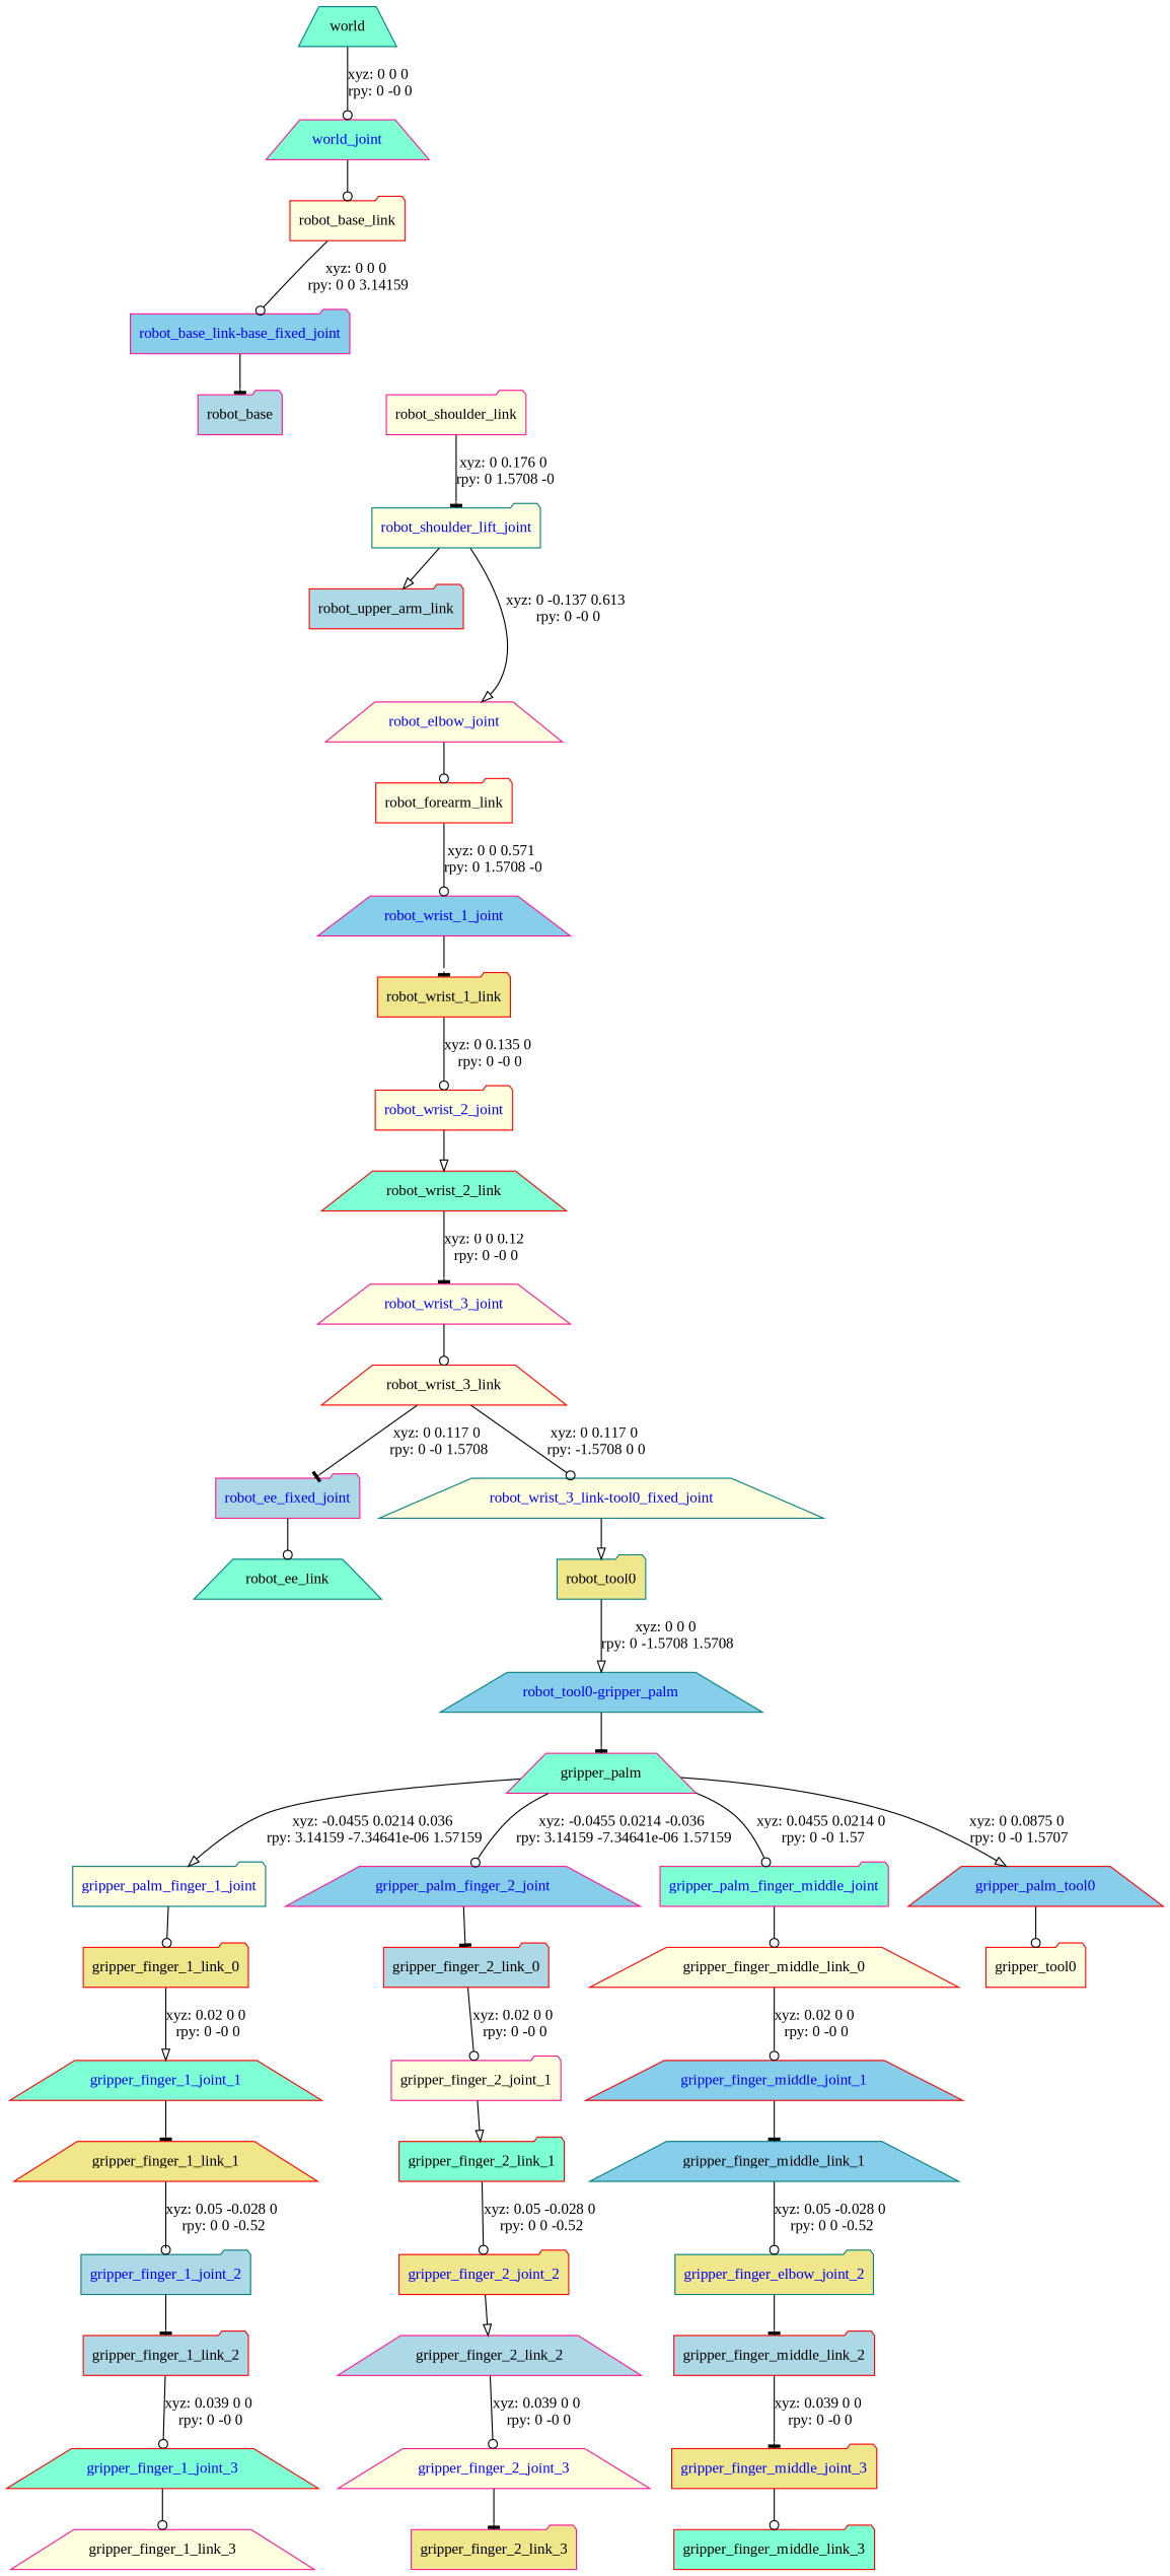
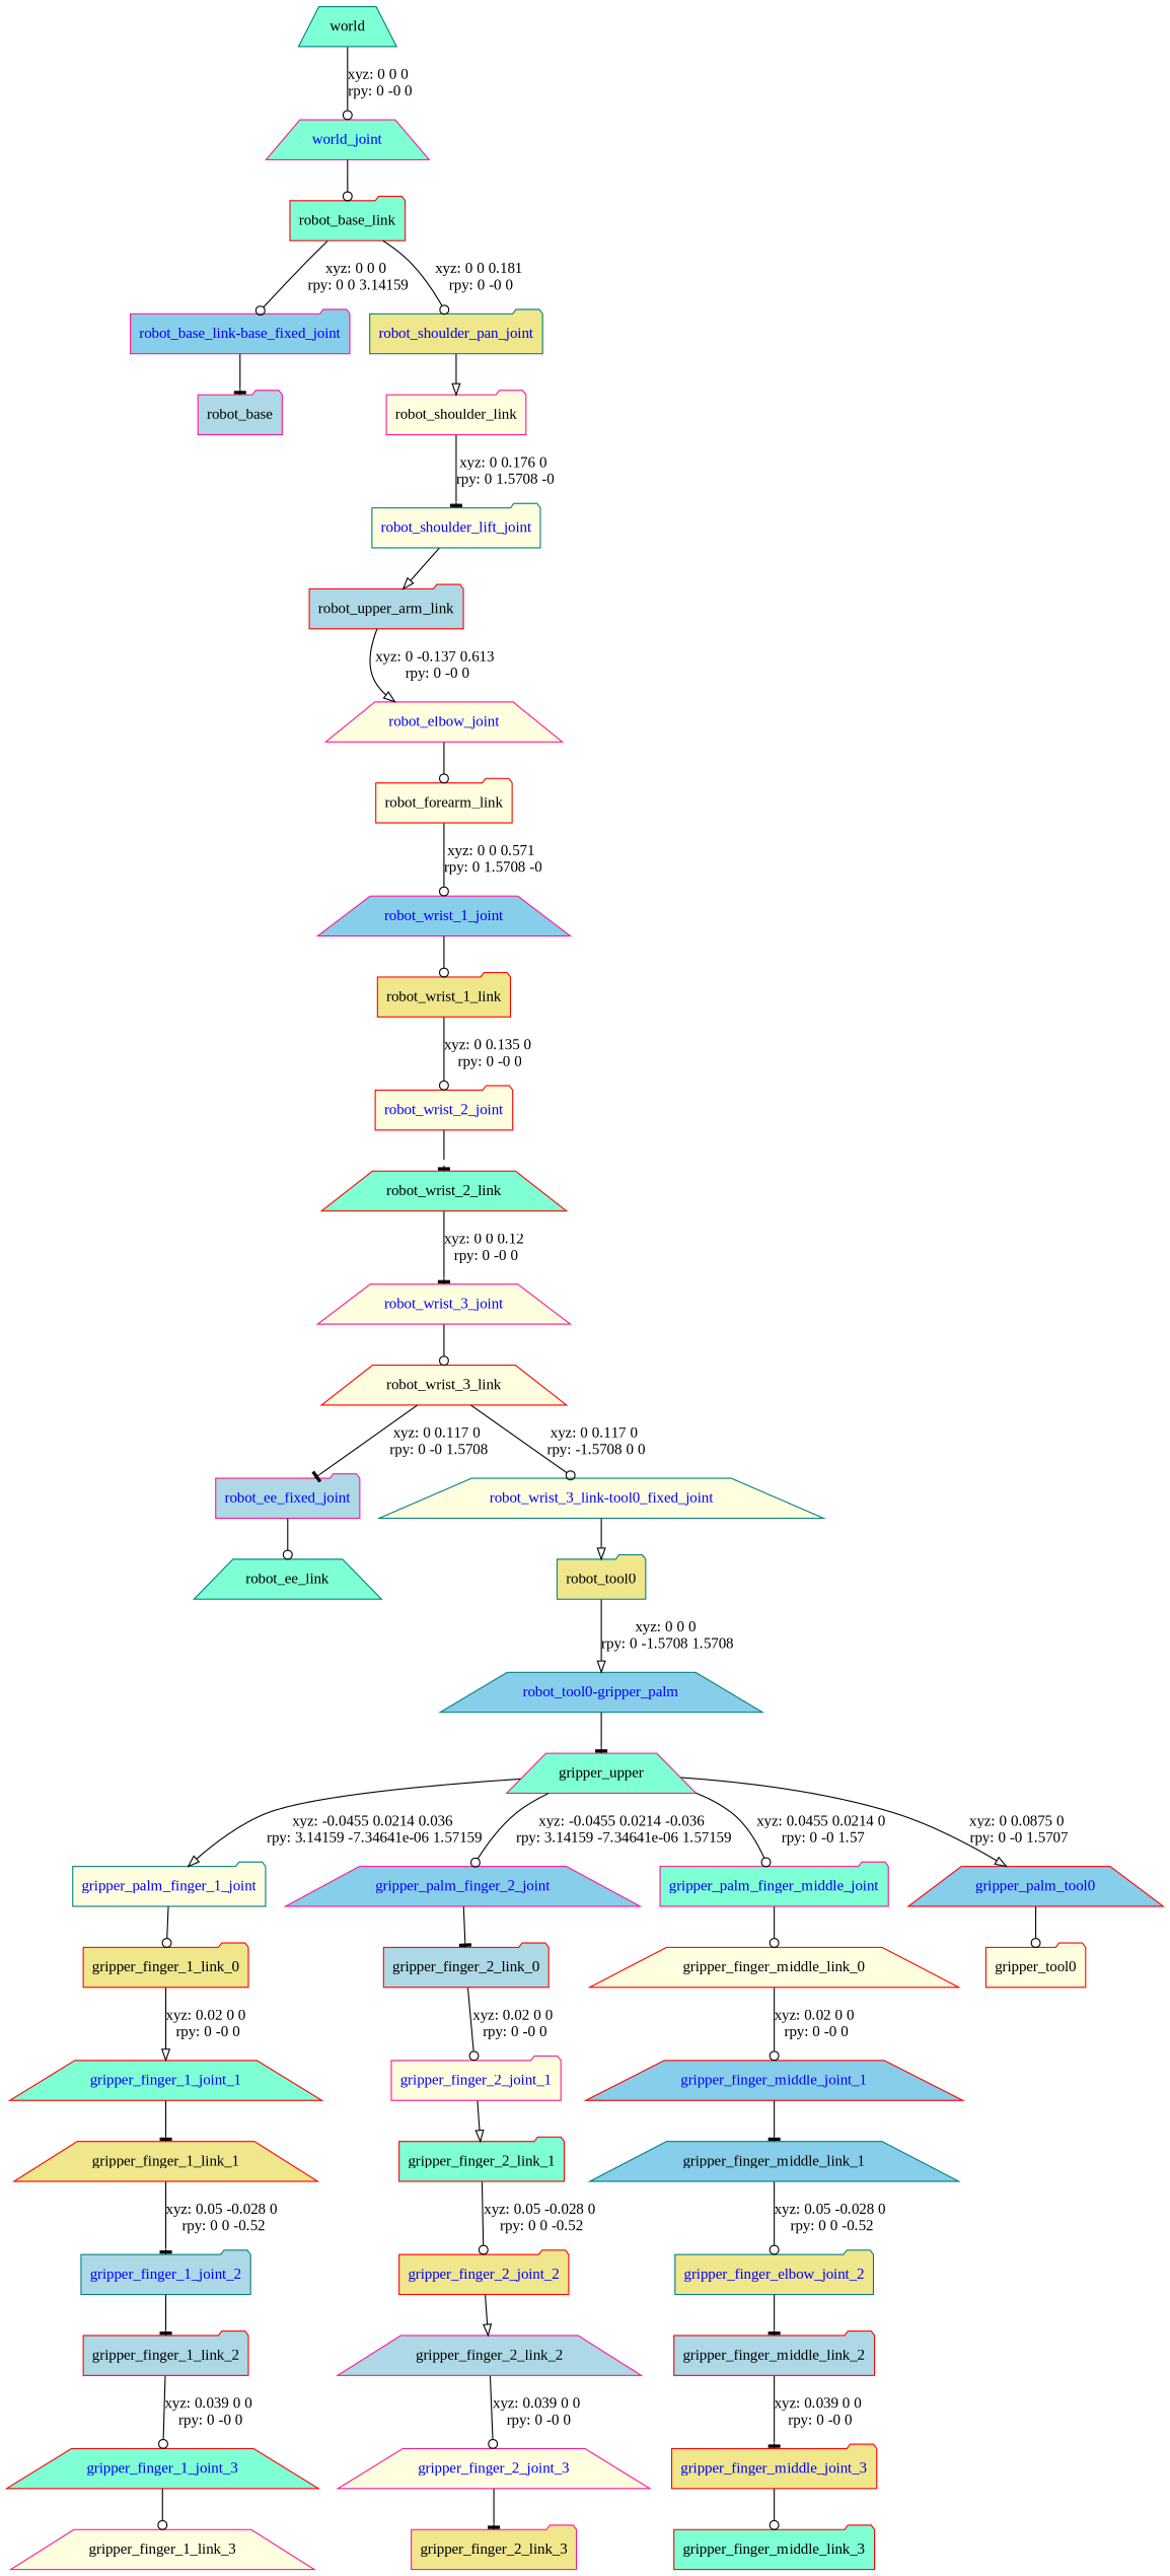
  digraph {
    fontname="Liberation Serif"
    node [color=red fillcolor=lightyellow fontname="Liberation Serif" shape=folder style=filled]
    edge [arrowhead=odot fontname="Liberation Serif"]
    n1 [color=teal fillcolor=aquamarine label=world shape=trapezium]
    world_joint [color=deeppink fillcolor=aquamarine fontcolor=blue shape=trapezium]
-   n3 [label=robot_base_link]
+   n3 [fillcolor=aquamarine label=robot_base_link]
    "robot_base_link-base_fixed_joint" [color=deeppink fillcolor=skyblue fontcolor=blue]
+   robot_shoulder_pan_joint [color=teal fillcolor=khaki fontcolor=blue]
    n6 [color=deeppink fillcolor=lightblue label=robot_base]
    n7 [color=deeppink label=robot_shoulder_link]
    robot_shoulder_lift_joint [color=teal fontcolor=blue]
    n9 [fillcolor=lightblue label=robot_upper_arm_link]
    robot_elbow_joint [color=deeppink fontcolor=blue shape=trapezium]
    n11 [label=robot_forearm_link]
    robot_wrist_1_joint [color=deeppink fillcolor=skyblue fontcolor=blue shape=trapezium]
    n13 [fillcolor=khaki label=robot_wrist_1_link]
    robot_wrist_2_joint [fontcolor=blue]
    n15 [fillcolor=aquamarine label=robot_wrist_2_link shape=trapezium]
    robot_wrist_3_joint [color=deeppink fontcolor=blue shape=trapezium]
    n17 [label=robot_wrist_3_link shape=trapezium]
    robot_ee_fixed_joint [color=deeppink fillcolor=lightblue fontcolor=blue]
    "robot_wrist_3_link-tool0_fixed_joint" [color=teal fontcolor=blue shape=trapezium]
    n20 [color=teal fillcolor=aquamarine label=robot_ee_link shape=trapezium]
    n21 [color=teal fillcolor=khaki label=robot_tool0]
    "robot_tool0-gripper_palm" [color=teal fillcolor=skyblue fontcolor=blue shape=trapezium]
-   n23 [color=deeppink fillcolor=aquamarine label=gripper_palm shape=trapezium]
+   n23 [color=deeppink fillcolor=aquamarine label=gripper_upper shape=trapezium]
    gripper_palm_finger_1_joint [color=teal fontcolor=blue]
    gripper_palm_finger_2_joint [color=deeppink fillcolor=skyblue fontcolor=blue shape=trapezium]
    gripper_palm_finger_middle_joint [color=deeppink fillcolor=aquamarine fontcolor=blue]
    gripper_palm_tool0 [fillcolor=skyblue fontcolor=blue shape=trapezium]
    n28 [fillcolor=khaki label=gripper_finger_1_link_0]
    n29 [fillcolor=lightblue label=gripper_finger_2_link_0]
    n30 [label=gripper_finger_middle_link_0 shape=trapezium]
    n31 [label=gripper_tool0]
    gripper_finger_1_joint_1 [fillcolor=aquamarine fontcolor=blue shape=trapezium]
    n33 [fillcolor=khaki label=gripper_finger_1_link_1 shape=trapezium]
    gripper_finger_1_joint_2 [color=teal fillcolor=lightblue fontcolor=blue]
    n35 [fillcolor=lightblue label=gripper_finger_1_link_2]
    gripper_finger_1_joint_3 [fillcolor=aquamarine fontcolor=blue shape=trapezium]
    n37 [color=deeppink label=gripper_finger_1_link_3 shape=trapezium]
-   gripper_finger_2_joint_1 [color=deeppink fontcolor=black]
+   gripper_finger_2_joint_1 [color=deeppink fontcolor=blue]
    n39 [fillcolor=aquamarine label=gripper_finger_2_link_1]
    gripper_finger_2_joint_2 [fillcolor=khaki fontcolor=blue]
    n41 [color=deeppink fillcolor=lightblue label=gripper_finger_2_link_2 shape=trapezium]
    gripper_finger_2_joint_3 [color=deeppink fontcolor=blue shape=trapezium]
    n43 [color=deeppink fillcolor=khaki label=gripper_finger_2_link_3]
    gripper_finger_middle_joint_1 [fillcolor=skyblue fontcolor=blue shape=trapezium]
    n45 [color=teal fillcolor=skyblue label=gripper_finger_middle_link_1 shape=trapezium]
    n46 [color=teal fillcolor=khaki fontcolor=blue label=gripper_finger_elbow_joint_2]
    n47 [fillcolor=lightblue label=gripper_finger_middle_link_2]
    gripper_finger_middle_joint_3 [fillcolor=khaki fontcolor=blue]
    n49 [fillcolor=aquamarine label=gripper_finger_middle_link_3]
    n1 -> world_joint [label="xyz: 0 0 0 \nrpy: 0 -0 0"]
    world_joint -> n3
    n3 -> "robot_base_link-base_fixed_joint" [label="xyz: 0 0 0 \nrpy: 0 0 3.14159"]
+   n3 -> robot_shoulder_pan_joint [label="xyz: 0 0 0.181 \nrpy: 0 -0 0"]
    "robot_base_link-base_fixed_joint" -> n6 [arrowhead=tee]
+   robot_shoulder_pan_joint -> n7 [arrowhead=onormal]
    n7 -> robot_shoulder_lift_joint [arrowhead=tee label="xyz: 0 0.176 0 \nrpy: 0 1.5708 -0"]
    robot_shoulder_lift_joint -> n9 [arrowhead=onormal]
-   robot_shoulder_lift_joint -> robot_elbow_joint [arrowhead=onormal label="xyz: 0 -0.137 0.613 \nrpy: 0 -0 0"]
+   n9 -> robot_elbow_joint [arrowhead=onormal label="xyz: 0 -0.137 0.613 \nrpy: 0 -0 0"]
    robot_elbow_joint -> n11
    n11 -> robot_wrist_1_joint [label="xyz: 0 0 0.571 \nrpy: 0 1.5708 -0"]
-   robot_wrist_1_joint -> n13 [arrowhead=tee]
+   robot_wrist_1_joint -> n13
    n13 -> robot_wrist_2_joint [label="xyz: 0 0.135 0 \nrpy: 0 -0 0"]
-   robot_wrist_2_joint -> n15 [arrowhead=onormal]
+   robot_wrist_2_joint -> n15 [arrowhead=tee]
    n15 -> robot_wrist_3_joint [arrowhead=tee label="xyz: 0 0 0.12 \nrpy: 0 -0 0"]
    robot_wrist_3_joint -> n17
    n17 -> robot_ee_fixed_joint [arrowhead=tee label="xyz: 0 0.117 0 \nrpy: 0 -0 1.5708"]
    n17 -> "robot_wrist_3_link-tool0_fixed_joint" [label="xyz: 0 0.117 0 \nrpy: -1.5708 0 0"]
    robot_ee_fixed_joint -> n20
    "robot_wrist_3_link-tool0_fixed_joint" -> n21 [arrowhead=onormal]
    n21 -> "robot_tool0-gripper_palm" [arrowhead=onormal label="xyz: 0 0 0 \nrpy: 0 -1.5708 1.5708"]
    "robot_tool0-gripper_palm" -> n23 [arrowhead=tee]
    n23 -> gripper_palm_finger_1_joint [arrowhead=onormal label="xyz: -0.0455 0.0214 0.036 \nrpy: 3.14159 -7.34641e-06 1.57159"]
    n23 -> gripper_palm_finger_2_joint [label="xyz: -0.0455 0.0214 -0.036 \nrpy: 3.14159 -7.34641e-06 1.57159"]
    n23 -> gripper_palm_finger_middle_joint [label="xyz: 0.0455 0.0214 0 \nrpy: 0 -0 1.57"]
    n23 -> gripper_palm_tool0 [arrowhead=onormal label="xyz: 0 0.0875 0 \nrpy: 0 -0 1.5707"]
    gripper_palm_finger_1_joint -> n28
    gripper_palm_finger_2_joint -> n29 [arrowhead=tee]
    gripper_palm_finger_middle_joint -> n30
    gripper_palm_tool0 -> n31
    n28 -> gripper_finger_1_joint_1 [arrowhead=onormal label="xyz: 0.02 0 0 \nrpy: 0 -0 0"]
    n29 -> gripper_finger_2_joint_1 [label="xyz: 0.02 0 0 \nrpy: 0 -0 0"]
    n30 -> gripper_finger_middle_joint_1 [label="xyz: 0.02 0 0 \nrpy: 0 -0 0"]
    gripper_finger_1_joint_1 -> n33 [arrowhead=tee]
-   n33 -> gripper_finger_1_joint_2 [label="xyz: 0.05 -0.028 0 \nrpy: 0 0 -0.52"]
+   n33 -> gripper_finger_1_joint_2 [arrowhead=tee label="xyz: 0.05 -0.028 0 \nrpy: 0 0 -0.52"]
    gripper_finger_1_joint_2 -> n35 [arrowhead=tee]
    n35 -> gripper_finger_1_joint_3 [label="xyz: 0.039 0 0 \nrpy: 0 -0 0"]
    gripper_finger_1_joint_3 -> n37
    gripper_finger_2_joint_1 -> n39 [arrowhead=onormal]
    n39 -> gripper_finger_2_joint_2 [label="xyz: 0.05 -0.028 0 \nrpy: 0 0 -0.52"]
    gripper_finger_2_joint_2 -> n41 [arrowhead=onormal]
    n41 -> gripper_finger_2_joint_3 [label="xyz: 0.039 0 0 \nrpy: 0 -0 0"]
    gripper_finger_2_joint_3 -> n43 [arrowhead=tee]
    gripper_finger_middle_joint_1 -> n45 [arrowhead=tee]
    n45 -> n46 [label="xyz: 0.05 -0.028 0 \nrpy: 0 0 -0.52"]
    n46 -> n47 [arrowhead=tee]
    n47 -> gripper_finger_middle_joint_3 [arrowhead=tee label="xyz: 0.039 0 0 \nrpy: 0 -0 0"]
    gripper_finger_middle_joint_3 -> n49
  }
